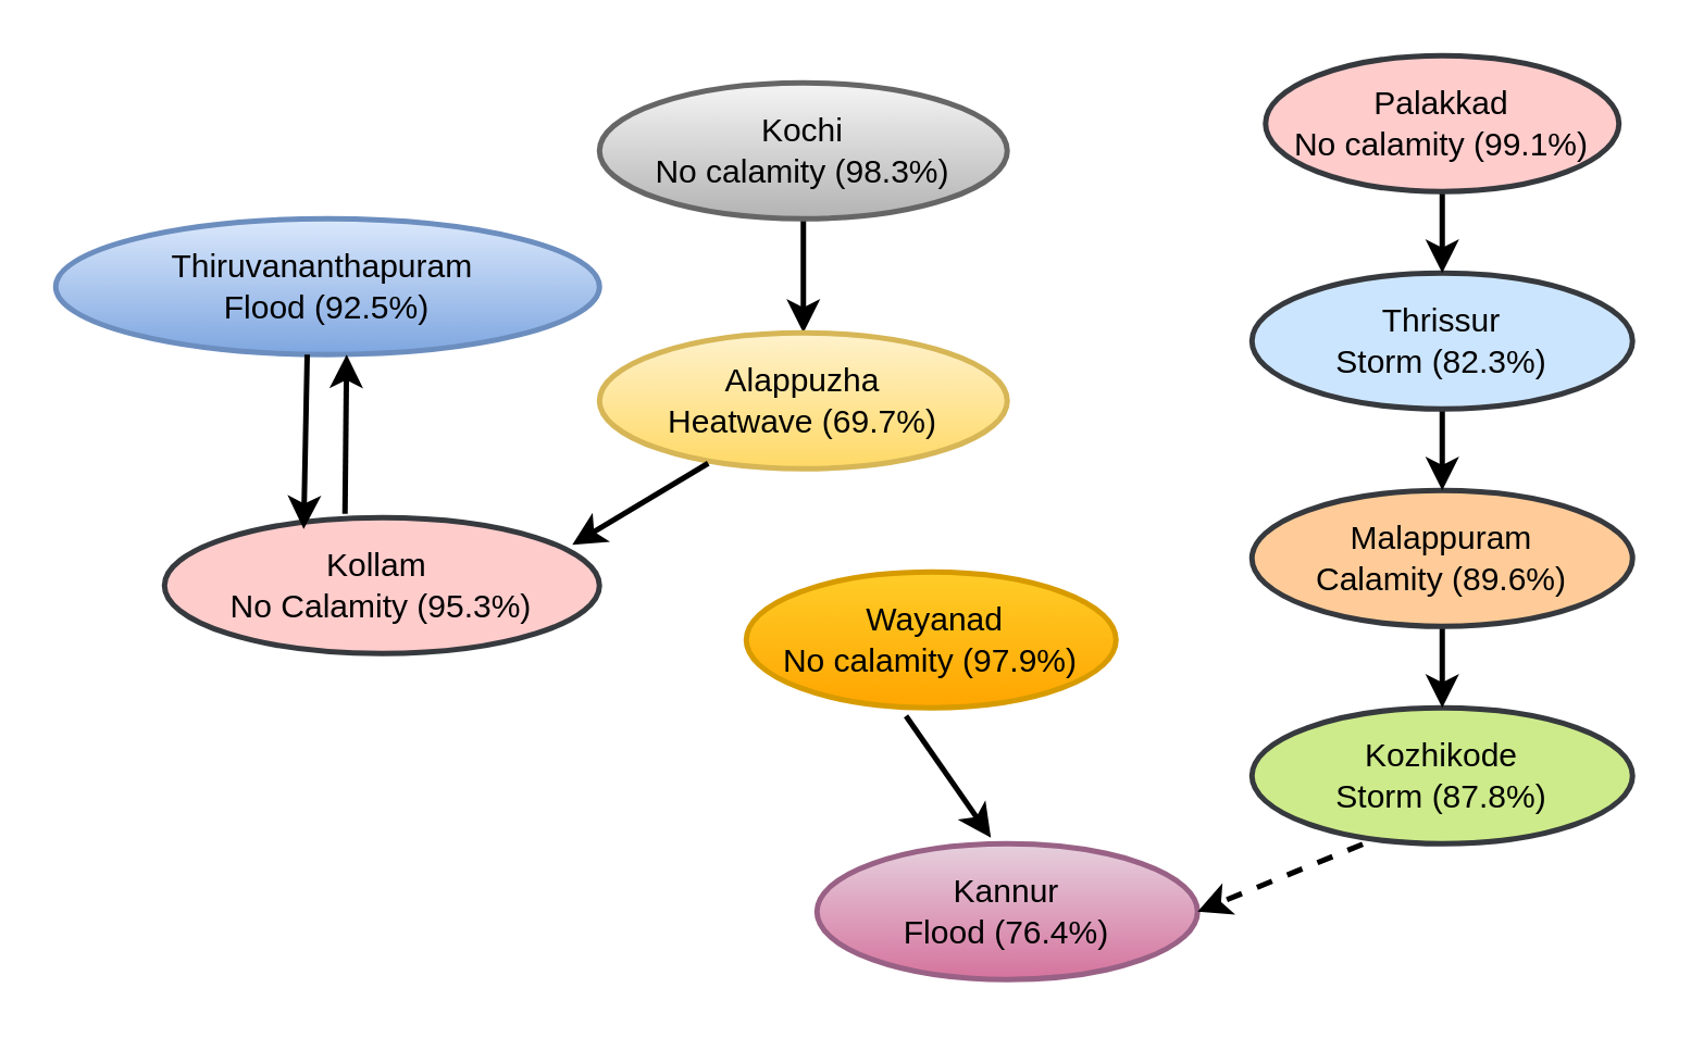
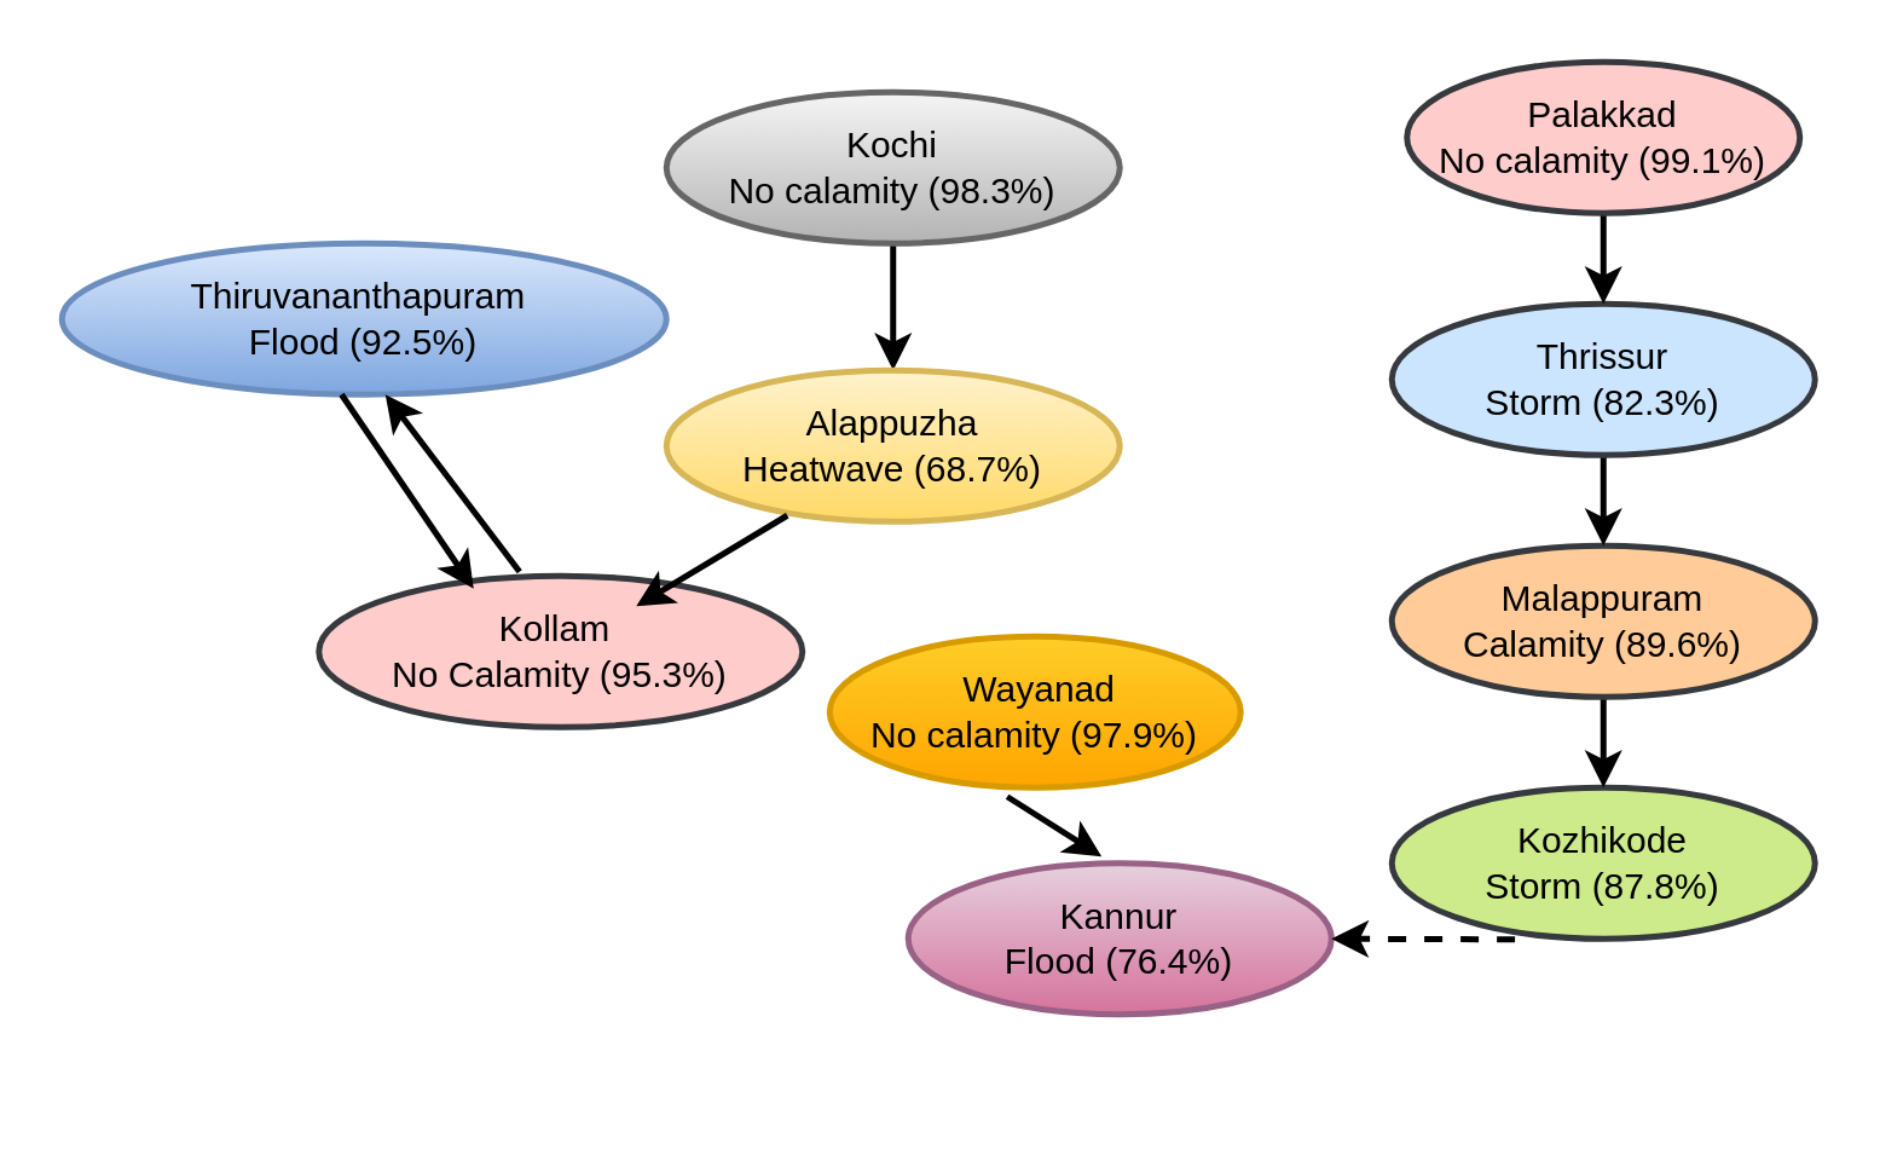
  <mxCell id="0" />
  <mxCell id="1" parent="0" />
  <mxCell id="2" value="" style="group;strokeWidth=2;" vertex="1" connectable="0" parent="1"><mxGeometry x="20" y="20" width="580" height="340" as="geometry" /></mxCell>
  <mxCell id="3" style="edgeStyle=orthogonalEdgeStyle;rounded=0;orthogonalLoop=1;jettySize=auto;html=1;exitX=0.5;exitY=1;exitDx=0;exitDy=0;entryX=0.5;entryY=0;entryDx=0;entryDy=0;strokeWidth=2;" edge="1" parent="2" source="4" target="5"><mxGeometry relative="1" as="geometry" /></mxCell>
  <mxCell id="4" value="Kochi&lt;div&gt;No calamity (98.3%)&lt;/div&gt;" style="shape=ellipse;html=1;dashed=0;whiteSpace=wrap;perimeter=ellipsePerimeter;fillColor=#f5f5f5;gradientColor=#b3b3b3;strokeColor=#666666;strokeWidth=2;" vertex="1" parent="2"><mxGeometry x="200" y="10" width="150" height="50" as="geometry" /></mxCell>
- <mxCell id="5" value="Alappuzha&lt;div&gt;Heatwave (69.7%)&lt;/div&gt;" style="shape=ellipse;html=1;dashed=0;whiteSpace=wrap;perimeter=ellipsePerimeter;fillColor=#fff2cc;gradientColor=#ffd966;strokeColor=#d6b656;strokeWidth=2;" vertex="1" parent="2"><mxGeometry x="200" y="102" width="150" height="50" as="geometry" /></mxCell>
- <mxCell id="6" value="Kollam&amp;nbsp;&lt;div&gt;No Calamity (95.3%)&lt;/div&gt;" style="shape=ellipse;html=1;dashed=0;whiteSpace=wrap;perimeter=ellipsePerimeter;fillColor=#ffcccc;strokeColor=#36393d;strokeWidth=2;" vertex="1" parent="2"><mxGeometry x="40" y="170" width="160" height="50" as="geometry" /></mxCell>
+ <mxCell id="5" value="Alappuzha&lt;div&gt;Heatwave (68.7%)&lt;/div&gt;" style="shape=ellipse;html=1;dashed=0;whiteSpace=wrap;perimeter=ellipsePerimeter;fillColor=#fff2cc;gradientColor=#ffd966;strokeColor=#d6b656;strokeWidth=2;" vertex="1" parent="2"><mxGeometry x="200" y="102" width="150" height="50" as="geometry" /></mxCell>
+ <mxCell id="6" value="Kollam&amp;nbsp;&lt;div&gt;No Calamity (95.3%)&lt;/div&gt;" style="shape=ellipse;html=1;dashed=0;whiteSpace=wrap;perimeter=ellipsePerimeter;fillColor=#ffcccc;strokeColor=#36393d;strokeWidth=2;" vertex="1" parent="2"><mxGeometry x="85" y="170" width="160" height="50" as="geometry" /></mxCell>
  <mxCell id="7" value="Thiruvananthapuram&amp;nbsp;&lt;div&gt;Flood (92.5%)&lt;/div&gt;" style="shape=ellipse;html=1;dashed=0;whiteSpace=wrap;perimeter=ellipsePerimeter;fillColor=#dae8fc;strokeColor=#6c8ebf;gradientColor=#7ea6e0;strokeWidth=2;" vertex="1" parent="2"><mxGeometry y="60" width="200" height="50" as="geometry" /></mxCell>
  <mxCell id="8" value="&lt;div&gt;&lt;br&gt;&lt;/div&gt;&amp;nbsp;Wayanad&lt;div&gt;No calamity (97.9%)&lt;br&gt;&lt;div&gt;&lt;br&gt;&lt;/div&gt;&lt;/div&gt;" style="shape=ellipse;html=1;dashed=0;whiteSpace=wrap;perimeter=ellipsePerimeter;fillColor=#ffcd28;gradientColor=#ffa500;strokeColor=#d79b00;strokeWidth=2;" vertex="1" parent="2"><mxGeometry x="254" y="190" width="136" height="50" as="geometry" /></mxCell>
- <mxCell id="9" value="Kannur&lt;div&gt;Flood (76.4%)&lt;/div&gt;" style="shape=ellipse;html=1;dashed=0;whiteSpace=wrap;perimeter=ellipsePerimeter;fillColor=#e6d0de;gradientColor=#d5739d;strokeColor=#996185;strokeWidth=2;" vertex="1" parent="2"><mxGeometry x="280" y="290" width="140" height="50" as="geometry" /></mxCell>
+ <mxCell id="9" value="Kannur&lt;div&gt;Flood (76.4%)&lt;/div&gt;" style="shape=ellipse;html=1;dashed=0;whiteSpace=wrap;perimeter=ellipsePerimeter;fillColor=#e6d0de;gradientColor=#d5739d;strokeColor=#996185;strokeWidth=2;" vertex="1" parent="2"><mxGeometry x="280" y="265" width="140" height="50" as="geometry" /></mxCell>
  <mxCell id="10" value="Kozhikode&lt;div&gt;Storm (87.8%)&lt;/div&gt;" style="shape=ellipse;html=1;dashed=0;whiteSpace=wrap;perimeter=ellipsePerimeter;fillColor=#cdeb8b;strokeColor=#36393d;strokeWidth=2;" vertex="1" parent="2"><mxGeometry x="440" y="240" width="140" height="50" as="geometry" /></mxCell>
  <mxCell id="11" style="edgeStyle=orthogonalEdgeStyle;rounded=0;orthogonalLoop=1;jettySize=auto;html=1;entryX=0.5;entryY=0;entryDx=0;entryDy=0;strokeWidth=2;" edge="1" parent="2" source="12" target="10"><mxGeometry relative="1" as="geometry" /></mxCell>
  <mxCell id="12" value="Malappuram&lt;div&gt;Calamity (89.6%)&lt;/div&gt;" style="shape=ellipse;html=1;dashed=0;whiteSpace=wrap;perimeter=ellipsePerimeter;fillColor=#ffcc99;strokeColor=#36393d;strokeWidth=2;" vertex="1" parent="2"><mxGeometry x="440" y="160" width="140" height="50" as="geometry" /></mxCell>
  <mxCell id="13" style="edgeStyle=orthogonalEdgeStyle;rounded=0;orthogonalLoop=1;jettySize=auto;html=1;entryX=0.5;entryY=0;entryDx=0;entryDy=0;strokeWidth=2;" edge="1" parent="2" source="14" target="12"><mxGeometry relative="1" as="geometry" /></mxCell>
  <mxCell id="14" value="Thrissur&lt;div&gt;Storm (82.3%)&lt;/div&gt;" style="shape=ellipse;html=1;dashed=0;whiteSpace=wrap;perimeter=ellipsePerimeter;fillColor=#cce5ff;strokeColor=#36393d;strokeWidth=2;" vertex="1" parent="2"><mxGeometry x="440" y="80" width="140" height="50" as="geometry" /></mxCell>
  <mxCell id="15" style="edgeStyle=orthogonalEdgeStyle;rounded=0;orthogonalLoop=1;jettySize=auto;html=1;entryX=0.5;entryY=0;entryDx=0;entryDy=0;strokeWidth=2;" edge="1" parent="2" source="16" target="14"><mxGeometry relative="1" as="geometry" /></mxCell>
  <mxCell id="16" value="Palakkad&lt;div&gt;No calamity (99.1%)&lt;/div&gt;" style="shape=ellipse;html=1;dashed=0;whiteSpace=wrap;perimeter=ellipsePerimeter;fillColor=#ffcccc;strokeColor=#36393d;strokeWidth=2;" vertex="1" parent="2"><mxGeometry x="445" width="130" height="50" as="geometry" /></mxCell>
  <mxCell id="17" value="" style="endArrow=classic;html=1;rounded=0;strokeWidth=2;" edge="1" parent="2"><mxGeometry width="50" height="50" relative="1" as="geometry"><mxPoint x="240" y="150" as="sourcePoint" /><mxPoint x="190" y="180" as="targetPoint" /></mxGeometry></mxCell>
  <mxCell id="18" value="" style="endArrow=classic;html=1;rounded=0;entryX=0;entryY=0.5;entryDx=0;entryDy=0;exitX=0.415;exitY=-0.028;exitDx=0;exitDy=0;exitPerimeter=0;strokeWidth=2;" edge="1" parent="2" source="6"><mxGeometry width="50" height="50" relative="1" as="geometry"><mxPoint x="107.5" y="150" as="sourcePoint" /><mxPoint x="107" y="110" as="targetPoint" /></mxGeometry></mxCell>
  <mxCell id="19" value="" style="endArrow=classic;html=1;rounded=0;entryX=0.32;entryY=0.084;entryDx=0;entryDy=0;entryPerimeter=0;strokeWidth=2;" edge="1" parent="2" target="6"><mxGeometry width="50" height="50" relative="1" as="geometry"><mxPoint x="92.5" y="110" as="sourcePoint" /><mxPoint x="92" y="152" as="targetPoint" /></mxGeometry></mxCell>
  <mxCell id="20" value="" style="endArrow=classic;html=1;rounded=0;entryX=1;entryY=0.5;entryDx=0;entryDy=0;exitX=0.291;exitY=1.004;exitDx=0;exitDy=0;exitPerimeter=0;strokeWidth=2;dashed=1;" edge="1" parent="2" source="10" target="9"><mxGeometry width="50" height="50" relative="1" as="geometry"><mxPoint x="440" y="380" as="sourcePoint" /><mxPoint x="490" y="330" as="targetPoint" /></mxGeometry></mxCell>
  <mxCell id="21" value="" style="endArrow=classic;html=1;rounded=0;entryX=0.457;entryY=-0.044;entryDx=0;entryDy=0;entryPerimeter=0;exitX=0.432;exitY=1.06;exitDx=0;exitDy=0;exitPerimeter=0;strokeWidth=2;" edge="1" parent="2" source="8" target="9"><mxGeometry width="50" height="50" relative="1" as="geometry"><mxPoint x="280" y="250" as="sourcePoint" /><mxPoint x="330" y="200" as="targetPoint" /></mxGeometry></mxCell>
  <mxCell id="22" style="edgeStyle=orthogonalEdgeStyle;rounded=0;orthogonalLoop=1;jettySize=auto;html=1;exitX=0.5;exitY=1;exitDx=0;exitDy=0;strokeWidth=2;" edge="1" parent="2" source="9" target="9"><mxGeometry relative="1" as="geometry" /></mxCell>
